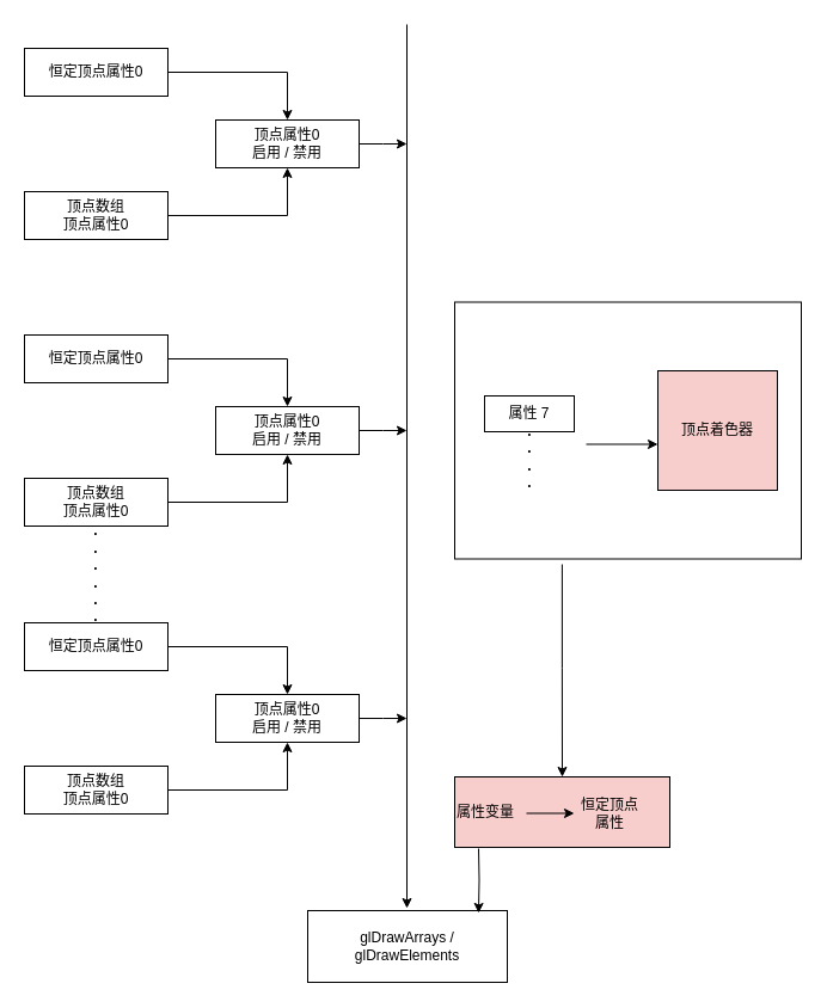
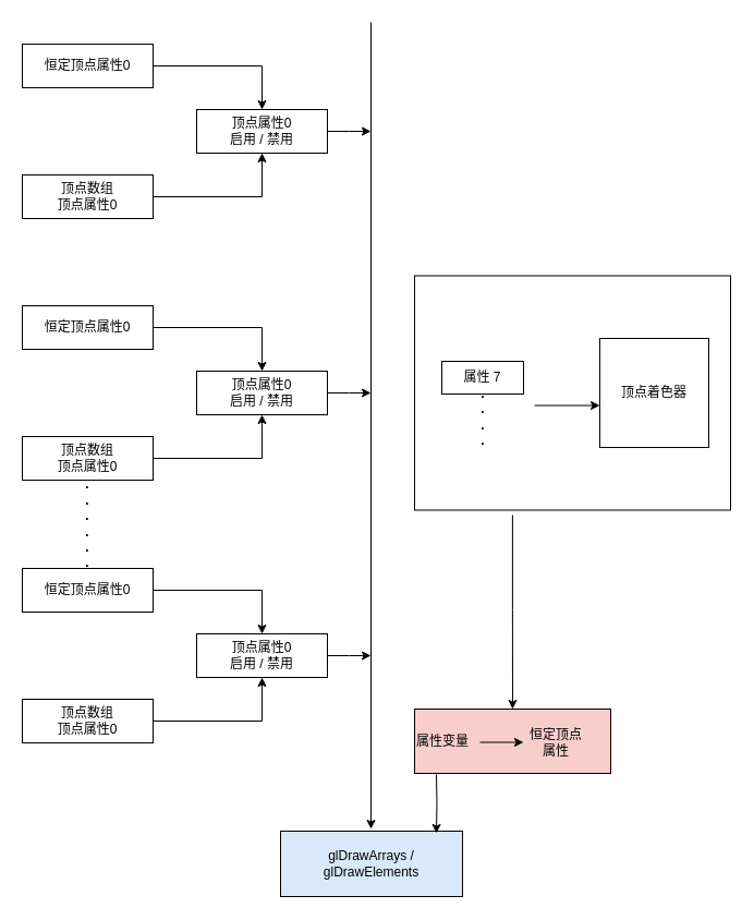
  <mxCell id="0" />
  <mxCell id="1" parent="0" />
  <mxCell id="2" value="" style="edgeStyle=orthogonalEdgeStyle;rounded=0;orthogonalLoop=1;jettySize=auto;html=1;entryX=0.5;entryY=0;entryDx=0;entryDy=0;" edge="1" parent="1" source="3" target="7"><mxGeometry relative="1" as="geometry"><mxPoint x="220" y="60" as="targetPoint" /></mxGeometry></mxCell>
  <mxCell id="3" value="恒定顶点属性0" style="rounded=0;whiteSpace=wrap;html=1;" vertex="1" parent="1"><mxGeometry x="20" y="40" width="120" height="40" as="geometry" /></mxCell>
  <mxCell id="4" style="edgeStyle=orthogonalEdgeStyle;rounded=0;orthogonalLoop=1;jettySize=auto;html=1;entryX=0.5;entryY=1;entryDx=0;entryDy=0;" edge="1" parent="1" source="5" target="7"><mxGeometry relative="1" as="geometry" /></mxCell>
  <mxCell id="5" value="顶点数组 &lt;br&gt;顶点属性0" style="rounded=0;whiteSpace=wrap;html=1;" vertex="1" parent="1"><mxGeometry x="20" y="160" width="120" height="40" as="geometry" /></mxCell>
  <mxCell id="6" style="edgeStyle=orthogonalEdgeStyle;rounded=0;orthogonalLoop=1;jettySize=auto;html=1;" edge="1" parent="1" source="7"><mxGeometry relative="1" as="geometry"><mxPoint x="340" y="120" as="targetPoint" /></mxGeometry></mxCell>
  <mxCell id="7" value="顶点属性0&lt;br&gt;启用 / 禁用&lt;br&gt;" style="rounded=0;whiteSpace=wrap;html=1;" vertex="1" parent="1"><mxGeometry x="180" y="100" width="120" height="40" as="geometry" /></mxCell>
  <mxCell id="8" style="edgeStyle=orthogonalEdgeStyle;rounded=0;orthogonalLoop=1;jettySize=auto;html=1;entryX=0.5;entryY=0;entryDx=0;entryDy=0;" edge="1" parent="1" source="9" target="13"><mxGeometry relative="1" as="geometry" /></mxCell>
  <mxCell id="9" value="恒定顶点属性0" style="rounded=0;whiteSpace=wrap;html=1;" vertex="1" parent="1"><mxGeometry x="20" y="280" width="120" height="40" as="geometry" /></mxCell>
  <mxCell id="10" style="edgeStyle=orthogonalEdgeStyle;rounded=0;orthogonalLoop=1;jettySize=auto;html=1;entryX=0.5;entryY=1;entryDx=0;entryDy=0;" edge="1" parent="1" source="11" target="13"><mxGeometry relative="1" as="geometry" /></mxCell>
  <mxCell id="11" value="顶点数组 &lt;br&gt;顶点属性0" style="rounded=0;whiteSpace=wrap;html=1;" vertex="1" parent="1"><mxGeometry x="20" y="400" width="120" height="40" as="geometry" /></mxCell>
  <mxCell id="12" style="edgeStyle=orthogonalEdgeStyle;rounded=0;orthogonalLoop=1;jettySize=auto;html=1;" edge="1" parent="1" source="13"><mxGeometry relative="1" as="geometry"><mxPoint x="340" y="360" as="targetPoint" /></mxGeometry></mxCell>
  <mxCell id="13" value="顶点属性0&lt;br&gt;启用 / 禁用&lt;br&gt;" style="rounded=0;whiteSpace=wrap;html=1;" vertex="1" parent="1"><mxGeometry x="180" y="340" width="120" height="40" as="geometry" /></mxCell>
  <mxCell id="14" style="edgeStyle=orthogonalEdgeStyle;rounded=0;orthogonalLoop=1;jettySize=auto;html=1;entryX=0.5;entryY=0;entryDx=0;entryDy=0;" edge="1" parent="1" source="15" target="19"><mxGeometry relative="1" as="geometry" /></mxCell>
  <mxCell id="15" value="恒定顶点属性0" style="rounded=0;whiteSpace=wrap;html=1;" vertex="1" parent="1"><mxGeometry x="20" y="521" width="120" height="40" as="geometry" /></mxCell>
  <mxCell id="16" style="edgeStyle=orthogonalEdgeStyle;rounded=0;orthogonalLoop=1;jettySize=auto;html=1;entryX=0.5;entryY=1;entryDx=0;entryDy=0;" edge="1" parent="1" source="17" target="19"><mxGeometry relative="1" as="geometry" /></mxCell>
  <mxCell id="17" value="顶点数组 &lt;br&gt;顶点属性0" style="rounded=0;whiteSpace=wrap;html=1;" vertex="1" parent="1"><mxGeometry x="20" y="641" width="120" height="40" as="geometry" /></mxCell>
  <mxCell id="18" style="edgeStyle=orthogonalEdgeStyle;rounded=0;orthogonalLoop=1;jettySize=auto;html=1;" edge="1" parent="1" source="19"><mxGeometry relative="1" as="geometry"><mxPoint x="340" y="601" as="targetPoint" /></mxGeometry></mxCell>
  <mxCell id="19" value="顶点属性0&lt;br&gt;启用 / 禁用&lt;br&gt;" style="rounded=0;whiteSpace=wrap;html=1;" vertex="1" parent="1"><mxGeometry x="180" y="581" width="120" height="40" as="geometry" /></mxCell>
  <mxCell id="20" value=".&lt;br&gt;.&lt;br&gt;.&lt;br&gt;.&lt;br&gt;.&lt;br&gt;.&lt;br&gt;" style="text;html=1;strokeColor=none;fillColor=none;align=center;verticalAlign=middle;whiteSpace=wrap;rounded=0;fontStyle=1" vertex="1" parent="1"><mxGeometry x="60" y="460" width="40" height="40" as="geometry" /></mxCell>
  <mxCell id="21" value="" style="endArrow=classic;html=1;" edge="1" parent="1"><mxGeometry width="50" height="50" relative="1" as="geometry"><mxPoint x="340" y="20" as="sourcePoint" /><mxPoint x="340" y="760" as="targetPoint" /></mxGeometry></mxCell>
- <mxCell id="22" value="glDrawArrays /&lt;br&gt;glDrawElements&lt;br&gt;" style="rounded=0;whiteSpace=wrap;html=1;" vertex="1" parent="1"><mxGeometry x="257" y="762" width="167" height="60" as="geometry" /></mxCell>
+ <mxCell id="22" value="glDrawArrays /&lt;br&gt;glDrawElements&lt;br&gt;" style="rounded=0;whiteSpace=wrap;html=1;fillColor=#dae8fc;" vertex="1" parent="1"><mxGeometry x="257" y="762" width="167" height="60" as="geometry" /></mxCell>
  <mxCell id="23" style="edgeStyle=orthogonalEdgeStyle;rounded=0;orthogonalLoop=1;jettySize=auto;html=1;exitX=0.31;exitY=1.021;exitDx=0;exitDy=0;exitPerimeter=0;" edge="1" parent="1" source="24" target="30"><mxGeometry relative="1" as="geometry" /></mxCell>
  <mxCell id="24" value="" style="rounded=0;whiteSpace=wrap;html=1;" vertex="1" parent="1"><mxGeometry x="380" y="252.5" width="290" height="215" as="geometry" /></mxCell>
- <mxCell id="25" value="顶点着色器" style="rounded=0;whiteSpace=wrap;html=1;fillColor=#f8cecc;" vertex="1" parent="1"><mxGeometry x="550" y="310" width="100" height="100" as="geometry" /></mxCell>
+ <mxCell id="25" value="顶点着色器" style="rounded=0;whiteSpace=wrap;html=1;" vertex="1" parent="1"><mxGeometry x="550" y="310" width="100" height="100" as="geometry" /></mxCell>
  <mxCell id="26" value="属性 7" style="rounded=0;whiteSpace=wrap;html=1;" vertex="1" parent="1"><mxGeometry x="405" y="331" width="75" height="30" as="geometry" /></mxCell>
  <mxCell id="27" value="&lt;b&gt;.&lt;br&gt;.&lt;br&gt;.&lt;br&gt;.&lt;/b&gt;&lt;br&gt;" style="text;html=1;strokeColor=none;fillColor=none;align=center;verticalAlign=middle;whiteSpace=wrap;rounded=0;" vertex="1" parent="1"><mxGeometry x="422.5" y="372" width="40" height="20" as="geometry" /></mxCell>
  <mxCell id="28" value="" style="endArrow=classic;html=1;" edge="1" parent="1"><mxGeometry width="50" height="50" relative="1" as="geometry"><mxPoint x="490" y="371.5" as="sourcePoint" /><mxPoint x="550" y="371.5" as="targetPoint" /></mxGeometry></mxCell>
  <mxCell id="29" style="edgeStyle=orthogonalEdgeStyle;rounded=0;orthogonalLoop=1;jettySize=auto;html=1;entryX=0.856;entryY=0.033;entryDx=0;entryDy=0;entryPerimeter=0;" edge="1" parent="1" target="22"><mxGeometry relative="1" as="geometry"><mxPoint x="400" y="710" as="sourcePoint" /></mxGeometry></mxCell>
  <mxCell id="30" value="&lt;div style=&quot;text-align: left&quot;&gt;&lt;span&gt;属性变量&lt;/span&gt;&lt;/div&gt;" style="rounded=0;whiteSpace=wrap;html=1;align=left;fillColor=#f8cecc;" vertex="1" parent="1"><mxGeometry x="380" y="650" width="180" height="59" as="geometry" /></mxCell>
  <mxCell id="31" value="恒定顶点属性&lt;br&gt;" style="text;html=1;strokeColor=none;fillColor=none;align=center;verticalAlign=middle;whiteSpace=wrap;rounded=0;" vertex="1" parent="1"><mxGeometry x="480" y="661" width="60" height="39" as="geometry" /></mxCell>
  <mxCell id="32" value="" style="endArrow=classic;html=1;" edge="1" parent="1"><mxGeometry width="50" height="50" relative="1" as="geometry"><mxPoint x="440" y="680.5" as="sourcePoint" /><mxPoint x="480" y="680.5" as="targetPoint" /></mxGeometry></mxCell>
